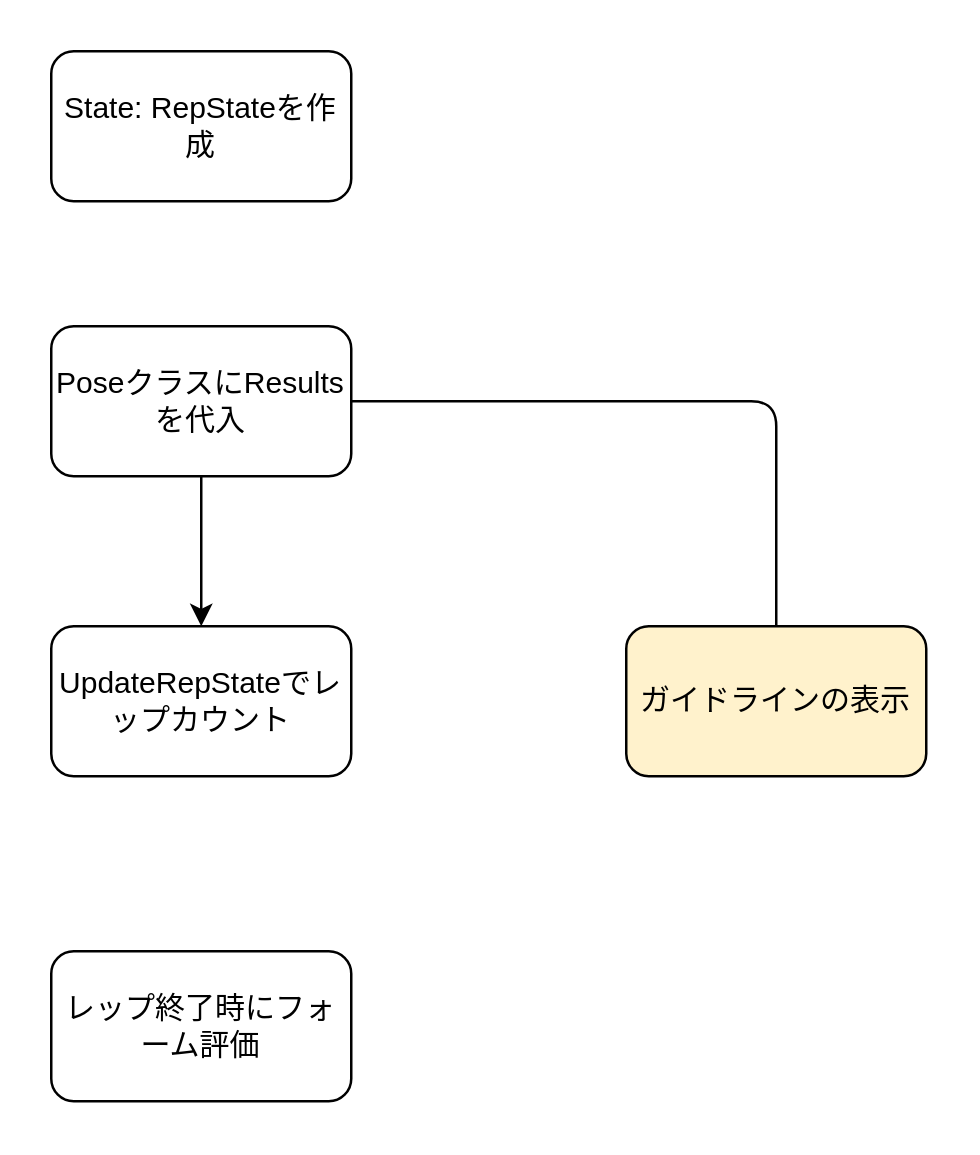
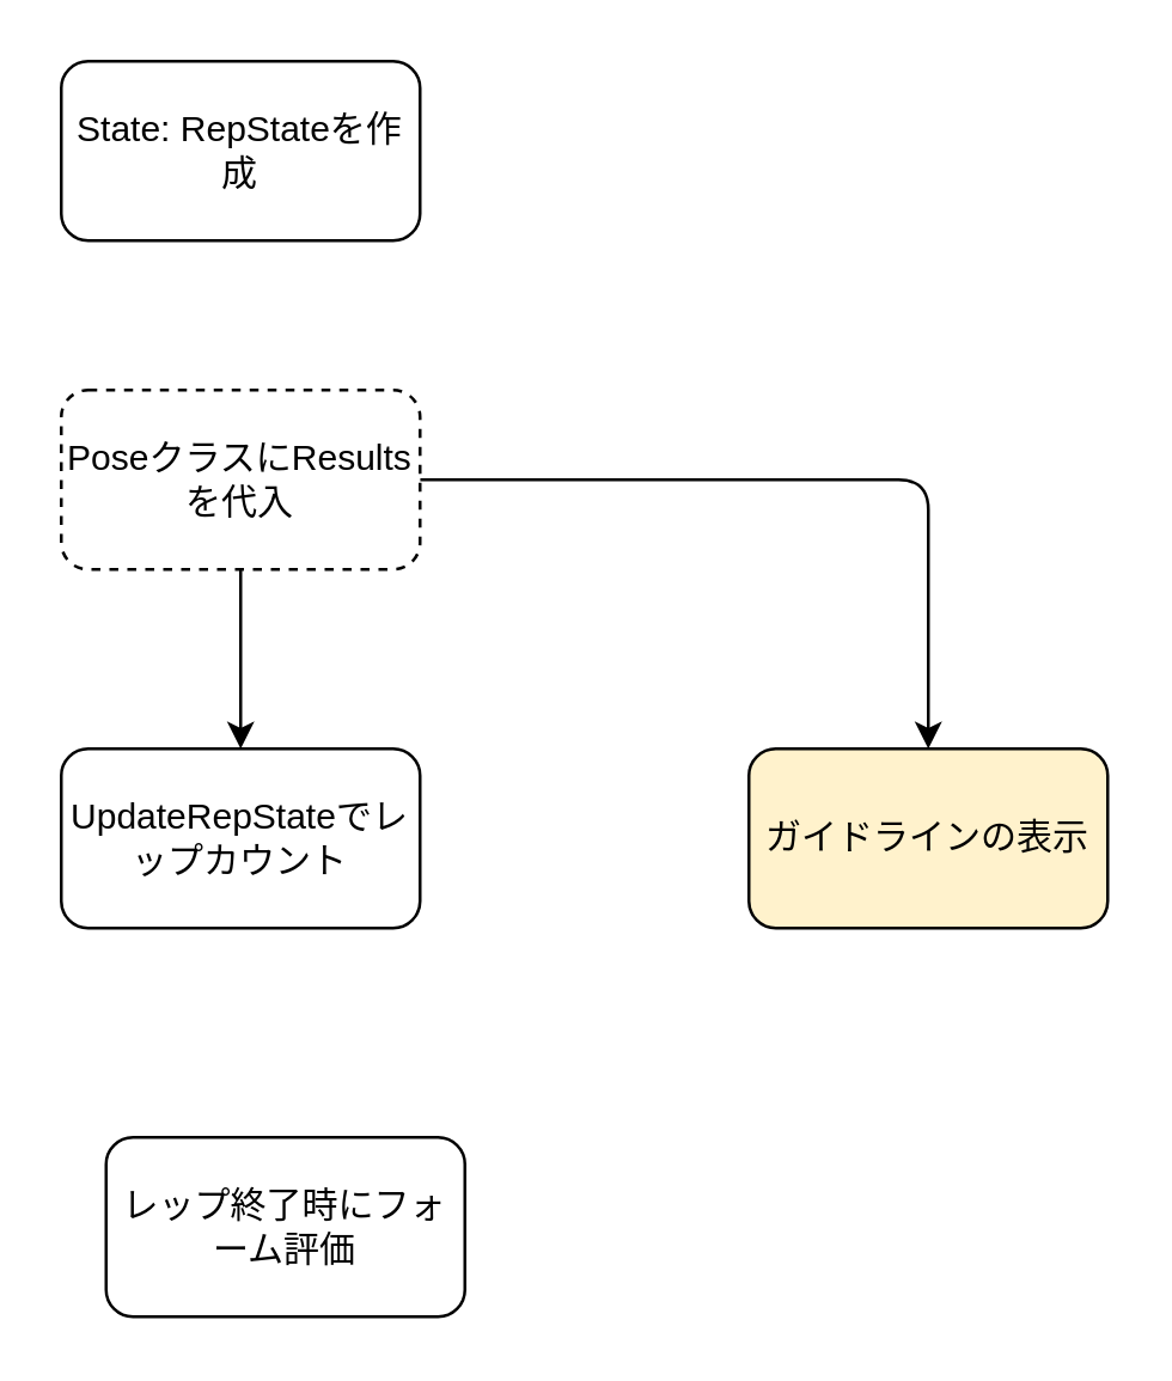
  <mxCell id="0" />
  <mxCell id="1" parent="0" />
- <mxCell id="2" style="edgeStyle=none;html=1;entryX=0.5;entryY=0;entryDx=0;entryDy=0;endArrow=none;" edge="1" parent="1" source="4" target="8"><mxGeometry relative="1" as="geometry"><Array as="points"><mxPoint x="310" y="160" /></Array></mxGeometry></mxCell>
+ <mxCell id="2" style="edgeStyle=none;html=1;entryX=0.5;entryY=0;entryDx=0;entryDy=0;" edge="1" parent="1" source="4" target="8"><mxGeometry relative="1" as="geometry"><Array as="points"><mxPoint x="310" y="160" /></Array></mxGeometry></mxCell>
  <mxCell id="3" style="edgeStyle=none;html=1;entryX=0.5;entryY=0;entryDx=0;entryDy=0;" edge="1" parent="1" source="4" target="5"><mxGeometry relative="1" as="geometry" /></mxCell>
- <mxCell id="4" value="PoseクラスにResultsを代入" style="rounded=1;whiteSpace=wrap;html=1;" parent="1" vertex="1"><mxGeometry x="20" y="130" width="120" height="60" as="geometry" /></mxCell>
+ <mxCell id="4" value="PoseクラスにResultsを代入" style="rounded=1;whiteSpace=wrap;html=1;dashed=1;" parent="1" vertex="1"><mxGeometry x="20" y="130" width="120" height="60" as="geometry" /></mxCell>
  <mxCell id="5" value="UpdateRepStateでレップカウント" style="rounded=1;whiteSpace=wrap;html=1;" parent="1" vertex="1"><mxGeometry x="20" y="250" width="120" height="60" as="geometry" /></mxCell>
  <mxCell id="6" value="State: RepStateを作成" style="rounded=1;whiteSpace=wrap;html=1;" parent="1" vertex="1"><mxGeometry x="20" y="20" width="120" height="60" as="geometry" /></mxCell>
- <mxCell id="7" value="レップ終了時にフォーム評価" style="rounded=1;whiteSpace=wrap;html=1;" parent="1" vertex="1"><mxGeometry x="20" y="380" width="120" height="60" as="geometry" /></mxCell>
+ <mxCell id="7" value="レップ終了時にフォーム評価" style="rounded=1;whiteSpace=wrap;html=1;" parent="1" vertex="1"><mxGeometry x="35" y="380" width="120" height="60" as="geometry" /></mxCell>
  <mxCell id="8" value="ガイドラインの表示" style="rounded=1;whiteSpace=wrap;html=1;fillColor=#fff2cc;" vertex="1" parent="1"><mxGeometry x="250" y="250" width="120" height="60" as="geometry" /></mxCell>
